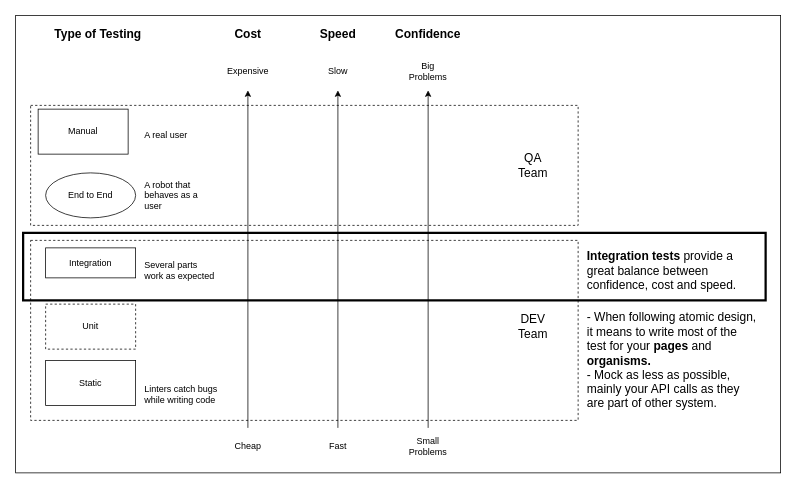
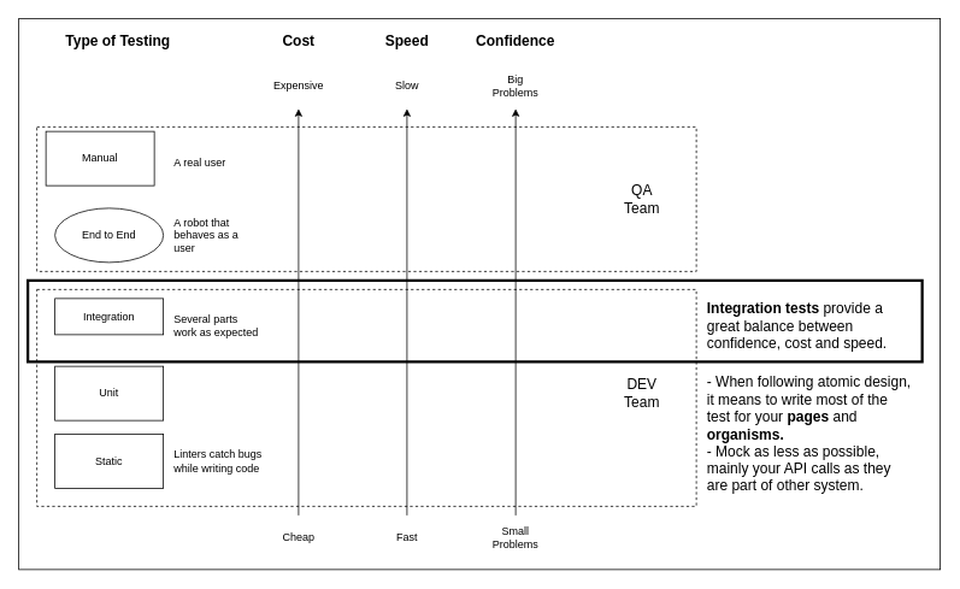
  <mxCell id="0" />
  <mxCell id="1" parent="0" />
  <mxCell id="2" value="" style="rounded=0;whiteSpace=wrap;html=1;glass=0;sketch=0;fontSize=16;strokeColor=#000000;fillColor=none;strokeWidth=3;" vertex="1" parent="1"><mxGeometry x="30" y="310" width="990" height="90" as="geometry" /></mxCell>
  <mxCell id="3" value="" style="rounded=0;whiteSpace=wrap;html=1;fontSize=16;sketch=0;dashed=1;fillColor=none;" vertex="1" parent="1"><mxGeometry x="40" y="320" width="730" height="240" as="geometry" /></mxCell>
  <mxCell id="4" value="" style="rounded=0;whiteSpace=wrap;html=1;fontSize=16;sketch=0;dashed=1;fillColor=none;" vertex="1" parent="1"><mxGeometry x="40" y="140" width="730" height="160" as="geometry" /></mxCell>
  <mxCell id="5" value="Integration" style="rounded=0;whiteSpace=wrap;html=1;" vertex="1" parent="1"><mxGeometry x="60" y="330" width="120" height="40" as="geometry" /></mxCell>
- <mxCell id="6" value="Unit" style="rounded=0;whiteSpace=wrap;html=1;dashed=1;" vertex="1" parent="1"><mxGeometry x="60" y="405" width="120" height="60" as="geometry" /></mxCell>
+ <mxCell id="6" value="Unit" style="rounded=0;whiteSpace=wrap;html=1;" vertex="1" parent="1"><mxGeometry x="60" y="405" width="120" height="60" as="geometry" /></mxCell>
  <mxCell id="7" value="Static" style="rounded=0;whiteSpace=wrap;html=1;" vertex="1" parent="1"><mxGeometry x="60" y="480" width="120" height="60" as="geometry" /></mxCell>
  <mxCell id="8" value="End to End" style="ellipse;whiteSpace=wrap;html=1;" vertex="1" parent="1"><mxGeometry x="60" y="230" width="120" height="60" as="geometry" /></mxCell>
  <mxCell id="9" value="Manual" style="rounded=0;whiteSpace=wrap;html=1;" vertex="1" parent="1"><mxGeometry x="50" y="145" width="120" height="60" as="geometry" /></mxCell>
  <mxCell id="10" value="Cheap" style="text;html=1;strokeColor=none;fillColor=none;align=center;verticalAlign=middle;whiteSpace=wrap;rounded=0;" vertex="1" parent="1"><mxGeometry x="300" y="580" width="60" height="30" as="geometry" /></mxCell>
  <mxCell id="11" value="Expensive" style="text;html=1;strokeColor=none;fillColor=none;align=center;verticalAlign=middle;whiteSpace=wrap;rounded=0;" vertex="1" parent="1"><mxGeometry x="300" y="80" width="60" height="30" as="geometry" /></mxCell>
  <mxCell id="12" value="Slow" style="text;html=1;strokeColor=none;fillColor=none;align=center;verticalAlign=middle;whiteSpace=wrap;rounded=0;" vertex="1" parent="1"><mxGeometry x="420" y="80" width="60" height="30" as="geometry" /></mxCell>
  <mxCell id="13" value="Fast" style="text;html=1;strokeColor=none;fillColor=none;align=center;verticalAlign=middle;whiteSpace=wrap;rounded=0;" vertex="1" parent="1"><mxGeometry x="420" y="580" width="60" height="30" as="geometry" /></mxCell>
  <mxCell id="14" value="" style="endArrow=classic;html=1;rounded=0;" edge="1" parent="1"><mxGeometry width="50" height="50" relative="1" as="geometry"><mxPoint x="570" y="570" as="sourcePoint" /><mxPoint x="570" y="120" as="targetPoint" /></mxGeometry></mxCell>
  <mxCell id="15" value="Small Problems" style="text;html=1;strokeColor=none;fillColor=none;align=center;verticalAlign=middle;whiteSpace=wrap;rounded=0;" vertex="1" parent="1"><mxGeometry x="540" y="580" width="60" height="30" as="geometry" /></mxCell>
  <mxCell id="16" value="Big Problems" style="text;html=1;strokeColor=none;fillColor=none;align=center;verticalAlign=middle;whiteSpace=wrap;rounded=0;" vertex="1" parent="1"><mxGeometry x="540" y="80" width="60" height="30" as="geometry" /></mxCell>
  <mxCell id="17" value="Cost" style="text;html=1;strokeColor=none;fillColor=none;align=center;verticalAlign=middle;whiteSpace=wrap;rounded=0;fontStyle=1;fontSize=16;" vertex="1" parent="1"><mxGeometry x="300" y="30" width="60" height="30" as="geometry" /></mxCell>
  <mxCell id="18" value="Speed" style="text;html=1;strokeColor=none;fillColor=none;align=center;verticalAlign=middle;whiteSpace=wrap;rounded=0;fontStyle=1;fontSize=16;" vertex="1" parent="1"><mxGeometry x="420" y="30" width="60" height="30" as="geometry" /></mxCell>
  <mxCell id="19" value="Confidence" style="text;html=1;strokeColor=none;fillColor=none;align=center;verticalAlign=middle;whiteSpace=wrap;rounded=0;fontStyle=1;fontSize=16;" vertex="1" parent="1"><mxGeometry x="540" y="30" width="60" height="30" as="geometry" /></mxCell>
  <mxCell id="20" value="QA Team" style="text;html=1;strokeColor=none;fillColor=none;align=center;verticalAlign=middle;whiteSpace=wrap;rounded=0;glass=1;dashed=1;sketch=0;fontSize=16;" vertex="1" parent="1"><mxGeometry x="680" y="205" width="60" height="30" as="geometry" /></mxCell>
  <mxCell id="21" value="DEV Team" style="text;html=1;strokeColor=none;fillColor=none;align=center;verticalAlign=middle;whiteSpace=wrap;rounded=0;glass=1;dashed=1;sketch=0;fontSize=16;" vertex="1" parent="1"><mxGeometry x="680" y="420" width="60" height="30" as="geometry" /></mxCell>
  <mxCell id="22" value="A real user" style="text;html=1;strokeColor=none;fillColor=none;align=left;verticalAlign=middle;whiteSpace=wrap;rounded=0;" vertex="1" parent="1"><mxGeometry x="190" y="165" width="100" height="30" as="geometry" /></mxCell>
  <mxCell id="23" value="A robot that behaves as a user" style="text;html=1;strokeColor=none;fillColor=none;align=left;verticalAlign=middle;whiteSpace=wrap;rounded=0;" vertex="1" parent="1"><mxGeometry x="190" y="245" width="100" height="30" as="geometry" /></mxCell>
  <mxCell id="24" value="Several parts work as expected" style="text;html=1;strokeColor=none;fillColor=none;align=left;verticalAlign=middle;whiteSpace=wrap;rounded=0;" vertex="1" parent="1"><mxGeometry x="190" y="345" width="100" height="30" as="geometry" /></mxCell>
- <mxCell id="25" value="Linters catch bugs while writing code" style="text;html=1;strokeColor=none;fillColor=none;align=left;verticalAlign=middle;whiteSpace=wrap;rounded=0;" vertex="1" parent="1"><mxGeometry x="190" y="510" width="100" height="30" as="geometry" /></mxCell>
+ <mxCell id="25" value="Linters catch bugs while writing code" style="text;html=1;strokeColor=none;fillColor=none;align=left;verticalAlign=middle;whiteSpace=wrap;rounded=0;" vertex="1" parent="1"><mxGeometry x="190" y="495" width="100" height="30" as="geometry" /></mxCell>
  <mxCell id="26" value="Type of Testing" style="text;html=1;strokeColor=none;fillColor=none;align=center;verticalAlign=middle;whiteSpace=wrap;rounded=0;fontStyle=1;fontSize=16;" vertex="1" parent="1"><mxGeometry x="60" y="30" width="140" height="30" as="geometry" /></mxCell>
  <mxCell id="27" value="&lt;b&gt;Integration&lt;/b&gt; &lt;b&gt;tests&lt;/b&gt; provide a great balance between confidence, cost and speed." style="text;html=1;strokeColor=none;fillColor=none;align=left;verticalAlign=middle;whiteSpace=wrap;rounded=0;glass=0;sketch=0;fontSize=16;" vertex="1" parent="1"><mxGeometry x="780" y="325" width="230" height="70" as="geometry" /></mxCell>
  <mxCell id="28" value="" style="endArrow=classic;html=1;rounded=0;" edge="1" parent="1"><mxGeometry width="50" height="50" relative="1" as="geometry"><mxPoint x="329.69" y="570" as="sourcePoint" /><mxPoint x="329.69" y="120" as="targetPoint" /></mxGeometry></mxCell>
  <mxCell id="29" value="" style="endArrow=classic;html=1;rounded=0;" edge="1" parent="1"><mxGeometry width="50" height="50" relative="1" as="geometry"><mxPoint x="449.69" y="570" as="sourcePoint" /><mxPoint x="449.69" y="120" as="targetPoint" /></mxGeometry></mxCell>
  <mxCell id="30" value="- When following atomic design, it means to write most of the test for your &lt;b&gt;pages&lt;/b&gt; and &lt;b&gt;organisms.&lt;/b&gt;&lt;br&gt;- Mock as less as possible, mainly your API calls as they are part of other system." style="text;html=1;strokeColor=none;fillColor=none;align=left;verticalAlign=middle;whiteSpace=wrap;rounded=0;glass=0;sketch=0;fontSize=16;" vertex="1" parent="1"><mxGeometry x="780" y="410" width="230" height="140" as="geometry" /></mxCell>
  <mxCell id="31" value="" style="rounded=0;whiteSpace=wrap;html=1;glass=0;sketch=0;fontSize=16;strokeColor=default;strokeWidth=1;fillColor=none;" vertex="1" parent="1"><mxGeometry x="20" y="20" width="1020" height="610" as="geometry" /></mxCell>
